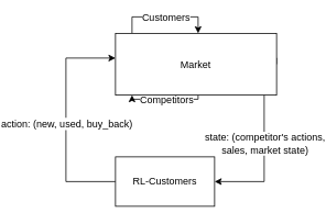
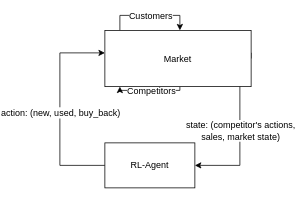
  <mxCell id="0" />
  <mxCell id="1" parent="0" />
  <mxCell id="2" style="edgeStyle=orthogonalEdgeStyle;rounded=0;orthogonalLoop=1;jettySize=auto;html=1;entryX=1;entryY=0.5;entryDx=0;entryDy=0;exitX=1;exitY=0.5;exitDx=0;exitDy=0;" edge="1" parent="1" source="8" target="11"><mxGeometry relative="1" as="geometry"><Array as="points"><mxPoint x="260" y="70" /><mxPoint x="260" y="220" /></Array></mxGeometry></mxCell>
  <mxCell id="3" value="state: (competitor's actions, &lt;br&gt;sales, market state)" style="text;html=1;resizable=0;points=[];align=center;verticalAlign=middle;labelBackgroundColor=#ffffff;" vertex="1" connectable="0" parent="2"><mxGeometry x="-0.159" relative="1" as="geometry"><mxPoint y="28" as="offset" /></mxGeometry></mxCell>
  <mxCell id="4" style="edgeStyle=orthogonalEdgeStyle;rounded=0;orthogonalLoop=1;jettySize=auto;html=1;" edge="1" parent="1" source="8" target="8"><mxGeometry relative="1" as="geometry"><mxPoint x="180" y="30" as="targetPoint" /><Array as="points"><mxPoint x="100" y="20" /><mxPoint x="180" y="20" /></Array></mxGeometry></mxCell>
  <mxCell id="5" value="Customers" style="text;html=1;resizable=0;points=[];align=center;verticalAlign=middle;labelBackgroundColor=#ffffff;" vertex="1" connectable="0" parent="4"><mxGeometry x="0.067" y="1" relative="1" as="geometry"><mxPoint x="-4" y="1" as="offset" /></mxGeometry></mxCell>
  <mxCell id="6" style="edgeStyle=orthogonalEdgeStyle;rounded=0;orthogonalLoop=1;jettySize=auto;html=1;" edge="1" parent="1" source="8" target="8"><mxGeometry relative="1" as="geometry"><mxPoint x="100" y="120" as="targetPoint" /><Array as="points"><mxPoint x="180" y="120" /><mxPoint x="100" y="120" /></Array></mxGeometry></mxCell>
  <mxCell id="7" value="Competitors" style="text;html=1;resizable=0;points=[];align=center;verticalAlign=middle;labelBackgroundColor=#ffffff;" vertex="1" connectable="0" parent="6"><mxGeometry x="0.113" relative="1" as="geometry"><mxPoint x="6.5" as="offset" /></mxGeometry></mxCell>
  <mxCell id="8" value="Market" style="rounded=0;whiteSpace=wrap;html=1;" vertex="1" parent="1"><mxGeometry x="80" y="40" width="195" height="75" as="geometry" /></mxCell>
  <mxCell id="9" style="edgeStyle=orthogonalEdgeStyle;rounded=0;orthogonalLoop=1;jettySize=auto;html=1;exitX=0;exitY=0.5;exitDx=0;exitDy=0;" edge="1" parent="1" source="11" target="8"><mxGeometry relative="1" as="geometry"><mxPoint x="93" y="70" as="targetPoint" /><Array as="points"><mxPoint x="20" y="220" /><mxPoint x="20" y="70" /></Array></mxGeometry></mxCell>
  <mxCell id="10" value="action: (new, used, buy_back)" style="text;html=1;resizable=0;points=[];align=center;verticalAlign=middle;labelBackgroundColor=#ffffff;" vertex="1" connectable="0" parent="9"><mxGeometry x="-0.061" y="1" relative="1" as="geometry"><mxPoint x="1" y="-4" as="offset" /></mxGeometry></mxCell>
- <mxCell id="11" value="RL-Customers" style="rounded=0;whiteSpace=wrap;html=1;" vertex="1" parent="1"><mxGeometry x="80" y="190" width="120" height="60" as="geometry" /></mxCell>
+ <mxCell id="11" value="RL-Agent" style="rounded=0;whiteSpace=wrap;html=1;" vertex="1" parent="1"><mxGeometry x="80" y="190" width="120" height="60" as="geometry" /></mxCell>
